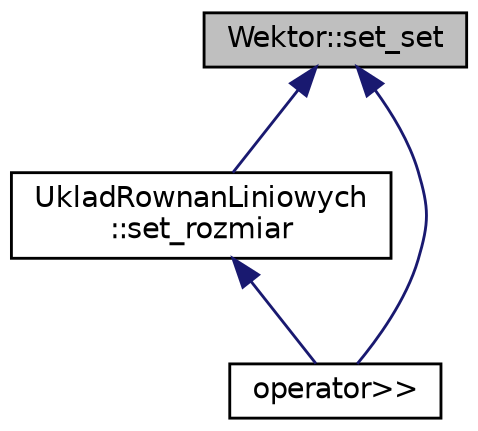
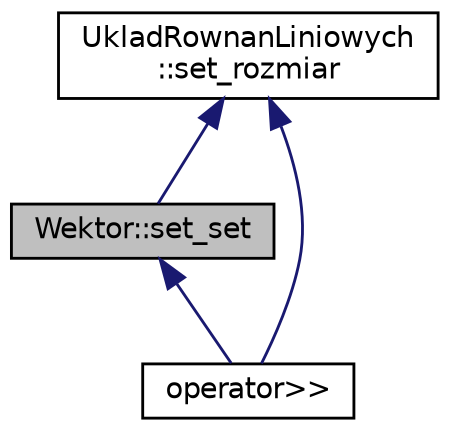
  digraph {
    fontname="DejaVu Sans"
    rankdir=TB
    node [color=black fillcolor=white fontname="DejaVu Sans" fontsize=10 shape=record style=filled]
    edge [color=midnightblue dir=back fontname="DejaVu Sans" fontsize=10 labelfontname=Helvetica labelfontsize=10 style=solid]
    n1 [fillcolor=grey75 fontcolor=black height=0.2 label="Wektor::set_set" width=0.4]
    n2 [height=0.2 label="UkladRownanLiniowych\l::set_rozmiar" width=0.4]
    n3 [height=0.2 label="operator\>\>" width=0.4]
-   n1 -> n2
+   n2 -> n1
    n1 -> n3
    n2 -> n3
  }
